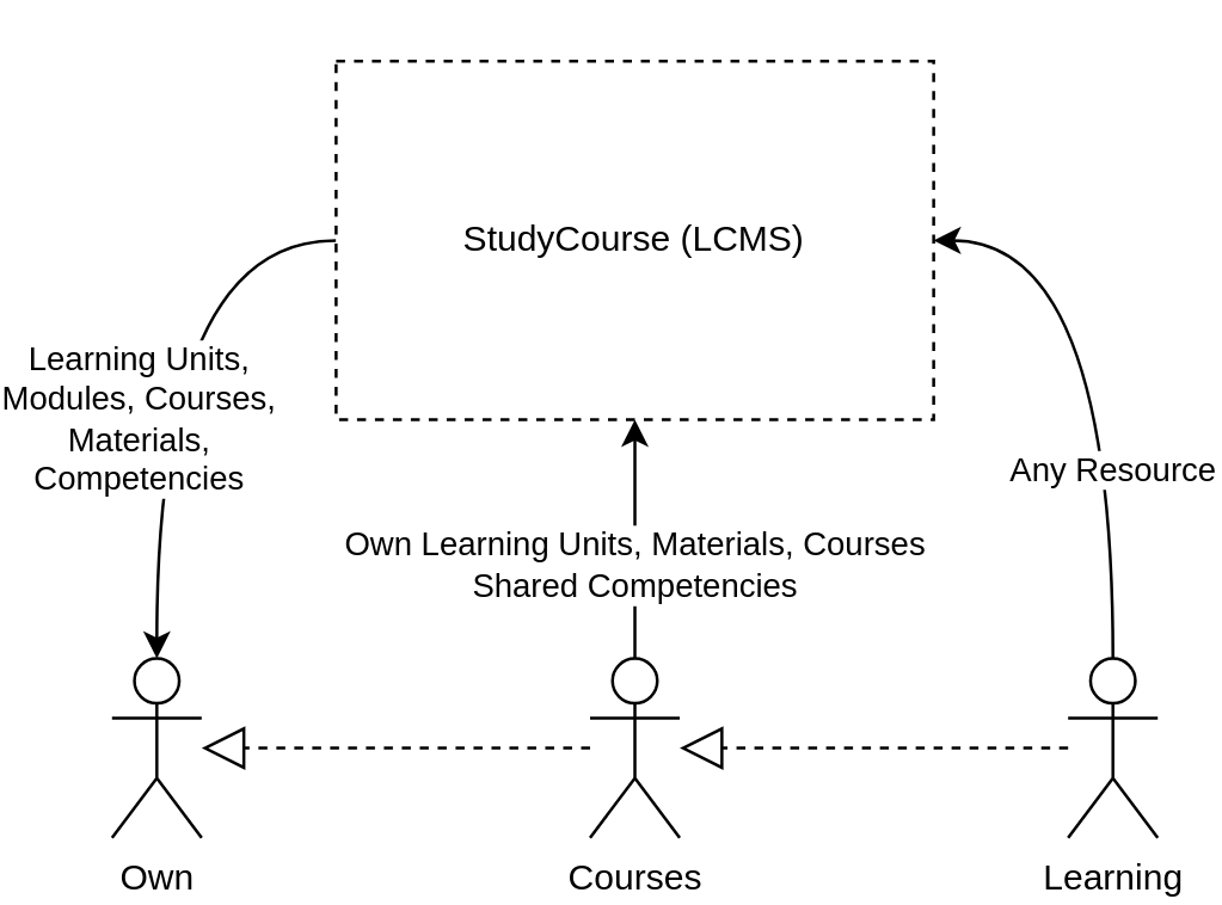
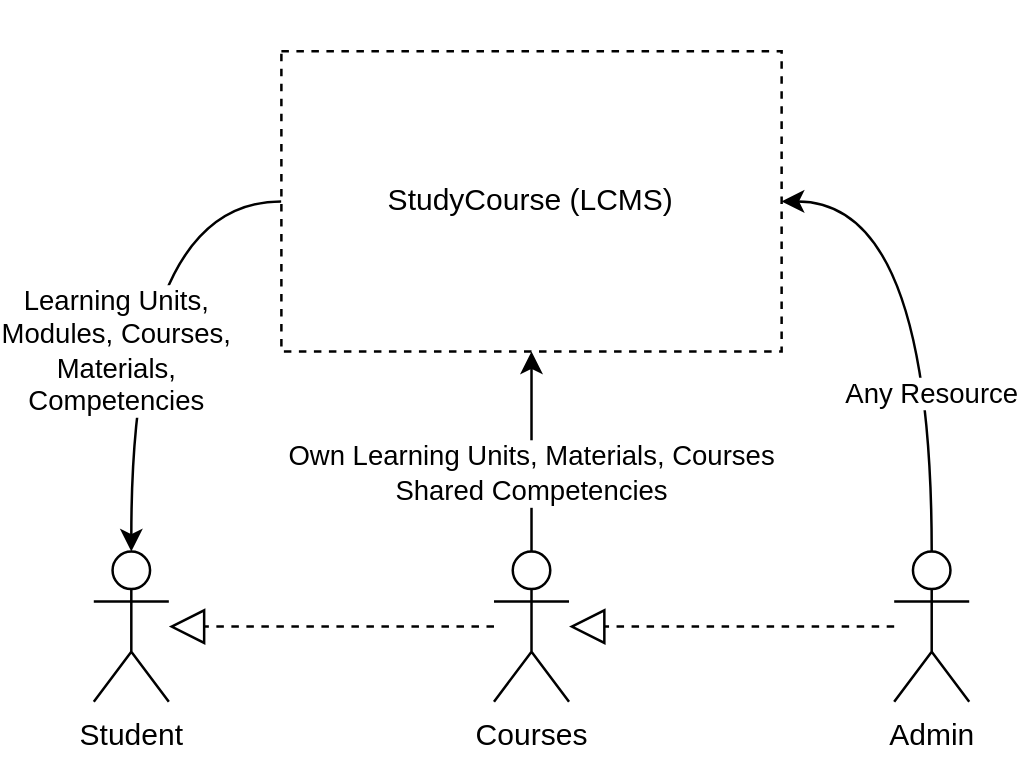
  <mxCell id="0" />
  <mxCell id="1" parent="0" />
- <mxCell id="2" value="Own" style="shape=umlActor;verticalLabelPosition=bottom;verticalAlign=top;html=1;" vertex="1" parent="1"><mxGeometry x="20" y="220" width="30" height="60" as="geometry" /></mxCell>
+ <mxCell id="2" value="Student" style="shape=umlActor;verticalLabelPosition=bottom;verticalAlign=top;html=1;" vertex="1" parent="1"><mxGeometry x="20" y="220" width="30" height="60" as="geometry" /></mxCell>
  <mxCell id="3" style="edgeStyle=orthogonalEdgeStyle;rounded=0;orthogonalLoop=1;jettySize=auto;html=1;curved=1;" edge="1" parent="1" source="5" target="11"><mxGeometry relative="1" as="geometry" /></mxCell>
  <mxCell id="4" value="&lt;div&gt;Own Learning Units, Materials, Courses&lt;br&gt;&lt;/div&gt;&lt;div&gt;Shared Competencies&lt;br&gt;&lt;/div&gt;" style="edgeLabel;html=1;align=center;verticalAlign=middle;resizable=0;points=[];" vertex="1" connectable="0" parent="3"><mxGeometry x="-0.193" y="1" relative="1" as="geometry"><mxPoint as="offset" /></mxGeometry></mxCell>
  <mxCell id="5" value="Courses" style="shape=umlActor;verticalLabelPosition=bottom;verticalAlign=top;html=1;" vertex="1" parent="1"><mxGeometry x="180" y="220" width="30" height="60" as="geometry" /></mxCell>
  <mxCell id="6" style="edgeStyle=orthogonalEdgeStyle;rounded=0;orthogonalLoop=1;jettySize=auto;html=1;entryX=1;entryY=0.5;entryDx=0;entryDy=0;curved=1;" edge="1" parent="1" source="8" target="11"><mxGeometry relative="1" as="geometry"><Array as="points"><mxPoint x="355" y="80" /></Array></mxGeometry></mxCell>
  <mxCell id="7" value="Any Resource" style="edgeLabel;html=1;align=center;verticalAlign=middle;resizable=0;points=[];" vertex="1" connectable="0" parent="6"><mxGeometry x="-0.36" y="1" relative="1" as="geometry"><mxPoint as="offset" /></mxGeometry></mxCell>
- <mxCell id="8" value="Learning" style="shape=umlActor;verticalLabelPosition=bottom;verticalAlign=top;html=1;" vertex="1" parent="1"><mxGeometry x="340" y="220" width="30" height="60" as="geometry" /></mxCell>
+ <mxCell id="8" value="Admin" style="shape=umlActor;verticalLabelPosition=bottom;verticalAlign=top;html=1;" vertex="1" parent="1"><mxGeometry x="340" y="220" width="30" height="60" as="geometry" /></mxCell>
  <mxCell id="9" style="edgeStyle=orthogonalEdgeStyle;rounded=0;orthogonalLoop=1;jettySize=auto;html=1;curved=1;" edge="1" parent="1" source="11" target="2"><mxGeometry relative="1" as="geometry" /></mxCell>
  <mxCell id="10" value="&lt;div&gt;Learning Units,&lt;/div&gt;&lt;div&gt;Modules, Courses,&lt;br&gt;&lt;/div&gt;&lt;div&gt;Materials,&lt;/div&gt;&lt;div&gt;Competencies&lt;br&gt;&lt;/div&gt;" style="edgeLabel;html=1;align=center;verticalAlign=middle;resizable=0;points=[];" vertex="1" connectable="0" parent="9"><mxGeometry x="0.19" y="-7" relative="1" as="geometry"><mxPoint as="offset" /></mxGeometry></mxCell>
  <mxCell id="11" value="StudyCourse (LCMS)" style="html=1;whiteSpace=wrap;dashed=1;" vertex="1" parent="1"><mxGeometry x="95" y="20" width="200" height="120" as="geometry" /></mxCell>
  <mxCell id="12" value="" style="endArrow=block;dashed=1;endFill=0;endSize=12;html=1;rounded=0;" edge="1" parent="1" source="8" target="5"><mxGeometry width="160" relative="1" as="geometry"><mxPoint x="290" y="-80" as="sourcePoint" /><mxPoint x="450" y="-80" as="targetPoint" /></mxGeometry></mxCell>
  <mxCell id="13" value="" style="endArrow=block;dashed=1;endFill=0;endSize=12;html=1;rounded=0;" edge="1" parent="1" source="5" target="2"><mxGeometry width="160" relative="1" as="geometry"><mxPoint x="50" y="60" as="sourcePoint" /><mxPoint x="210" y="60" as="targetPoint" /></mxGeometry></mxCell>
